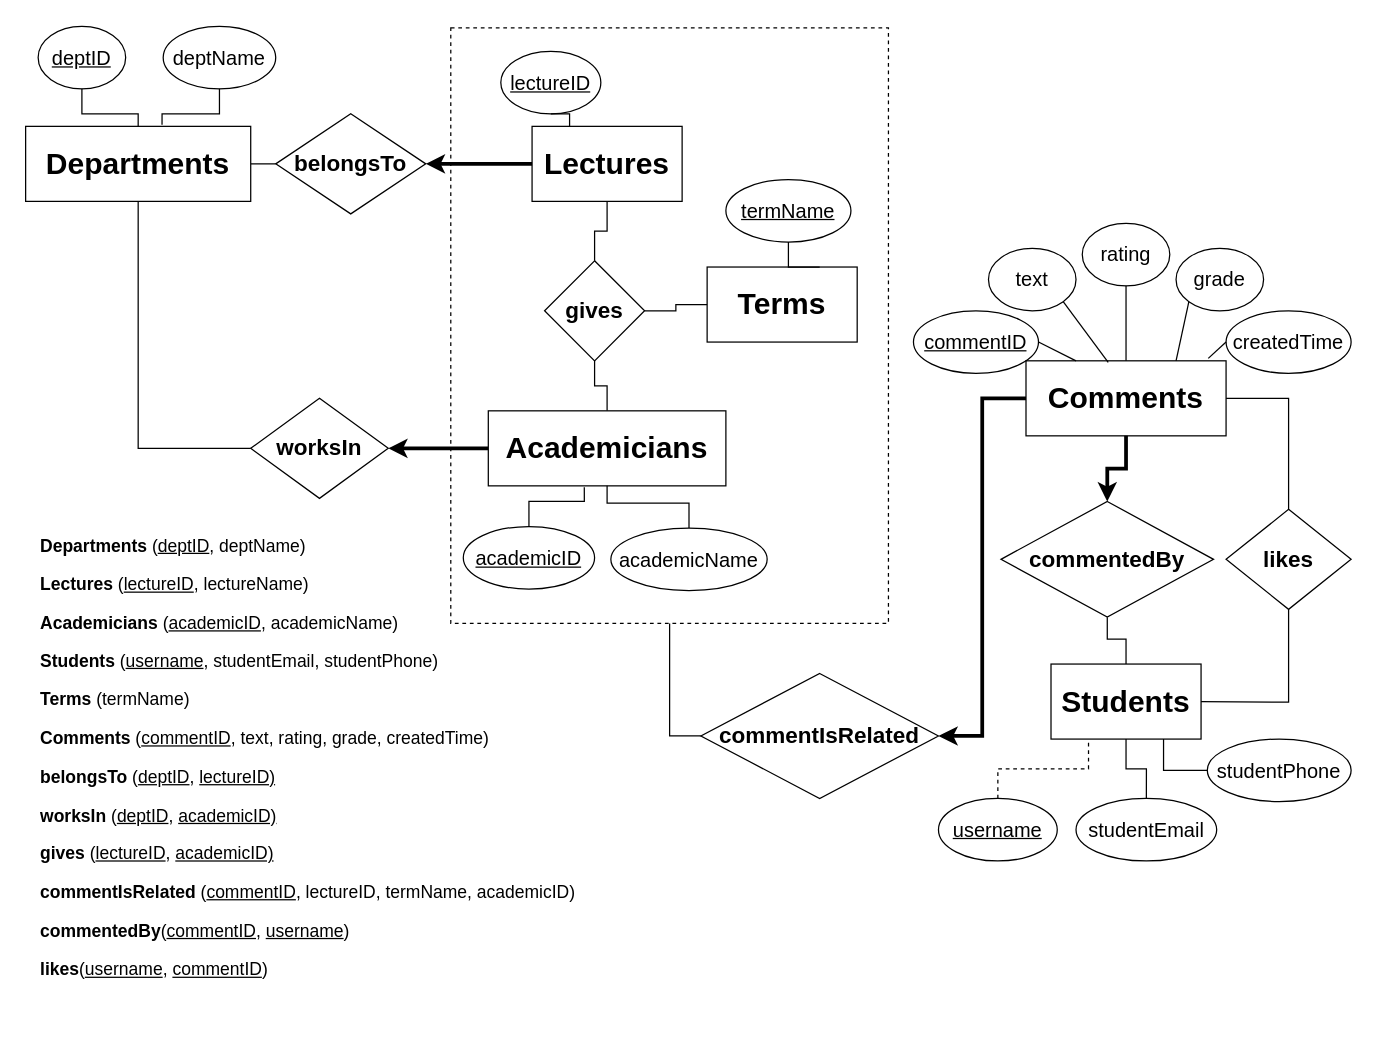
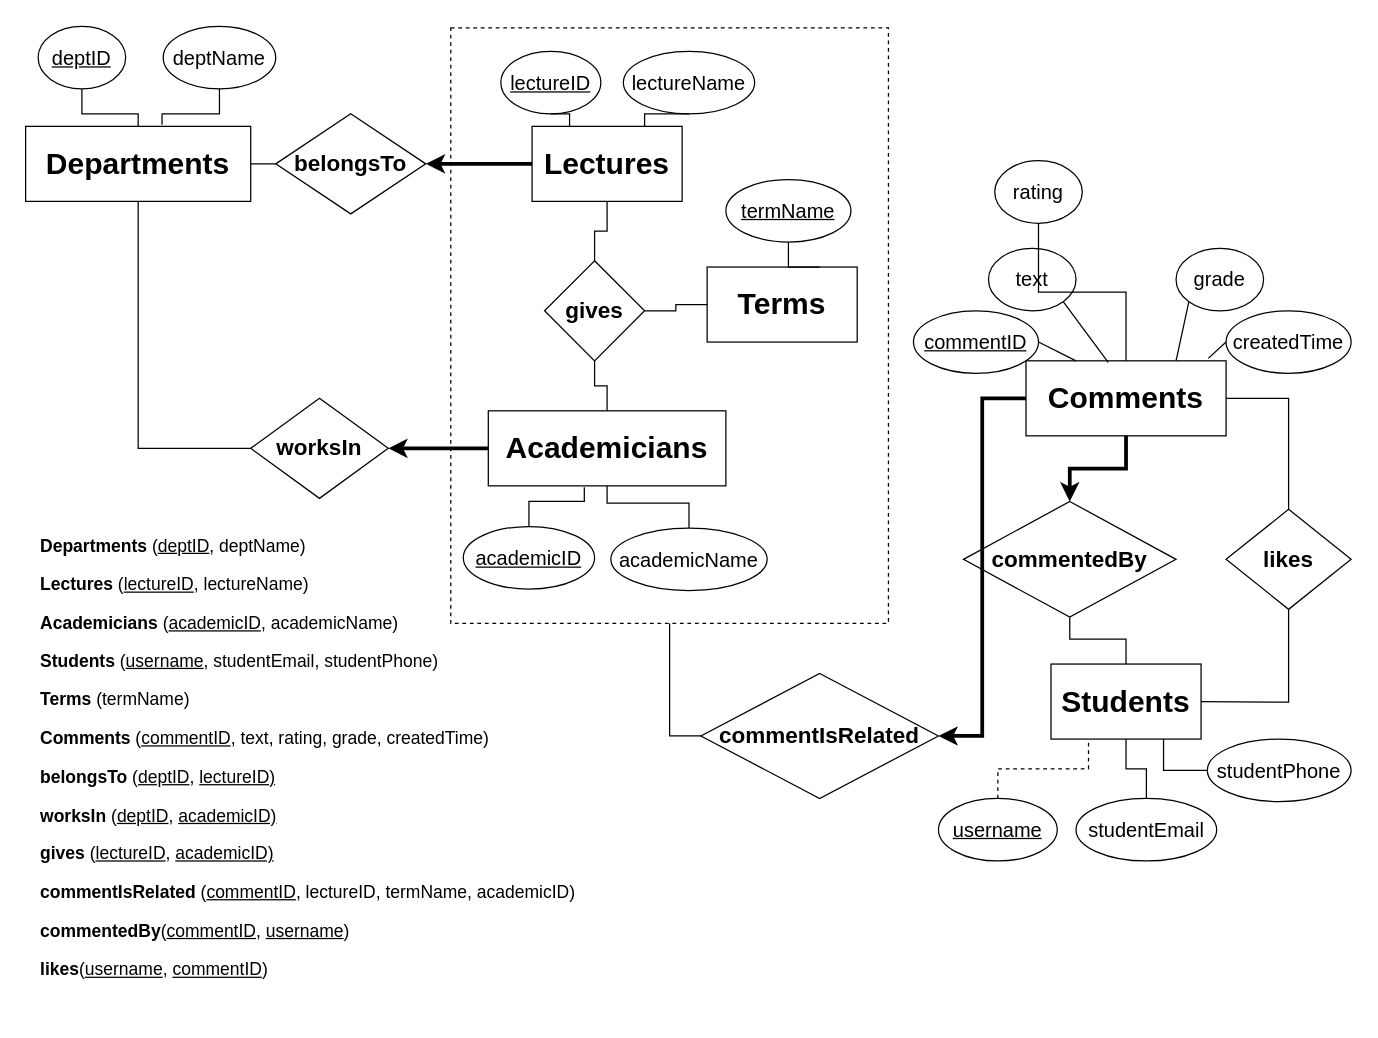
  <mxCell id="0" />
  <mxCell id="1" parent="0" />
  <mxCell id="2" value="" style="edgeStyle=orthogonalEdgeStyle;rounded=0;orthogonalLoop=1;jettySize=auto;html=1;endArrow=classic;endFill=1;startArrow=none;startFill=0;strokeWidth=3;" parent="1" source="4" target="14" edge="1"><mxGeometry relative="1" as="geometry" /></mxCell>
  <mxCell id="3" value="" style="edgeStyle=orthogonalEdgeStyle;rounded=0;orthogonalLoop=1;jettySize=auto;html=1;strokeWidth=1;startArrow=none;startFill=0;endArrow=none;endFill=0;" parent="1" source="4" target="16" edge="1"><mxGeometry relative="1" as="geometry" /></mxCell>
  <mxCell id="4" value="&lt;b&gt;&lt;font style=&quot;font-size: 24px;&quot;&gt;Academicians&lt;/font&gt;&lt;/b&gt;" style="rounded=0;whiteSpace=wrap;html=1;" parent="1" vertex="1"><mxGeometry x="390" y="328" width="190" height="60" as="geometry" /></mxCell>
  <mxCell id="5" value="&lt;b&gt;&lt;font style=&quot;font-size: 24px;&quot;&gt;Lectures&lt;/font&gt;&lt;/b&gt;" style="rounded=0;whiteSpace=wrap;html=1;" parent="1" vertex="1"><mxGeometry x="425" y="100.5" width="120" height="60" as="geometry" /></mxCell>
  <mxCell id="6" style="edgeStyle=orthogonalEdgeStyle;rounded=0;orthogonalLoop=1;jettySize=auto;html=1;entryX=0.5;entryY=1;entryDx=0;entryDy=0;strokeWidth=1;startArrow=none;startFill=0;endArrow=none;endFill=0;" parent="1" source="7" target="52" edge="1"><mxGeometry relative="1" as="geometry" /></mxCell>
  <mxCell id="7" value="&lt;font style=&quot;font-size: 24px;&quot;&gt;Students&lt;/font&gt;" style="rounded=0;whiteSpace=wrap;html=1;fontStyle=1" parent="1" vertex="1"><mxGeometry x="840" y="530.5" width="120" height="60" as="geometry" /></mxCell>
  <mxCell id="8" value="" style="edgeStyle=orthogonalEdgeStyle;rounded=0;orthogonalLoop=1;jettySize=auto;html=1;endArrow=none;endFill=0;entryX=0;entryY=0.5;entryDx=0;entryDy=0;" parent="1" source="9" target="11" edge="1"><mxGeometry relative="1" as="geometry"><mxPoint x="210.043" y="130.462" as="targetPoint" /></mxGeometry></mxCell>
  <mxCell id="9" value="&lt;b style=&quot;font-size: 24px;&quot;&gt;&lt;font style=&quot;font-size: 24px;&quot;&gt;Departments&lt;/font&gt;&lt;/b&gt;" style="rounded=0;whiteSpace=wrap;html=1;fontSize=24;" parent="1" vertex="1"><mxGeometry x="20" y="100.5" width="180" height="60" as="geometry" /></mxCell>
  <mxCell id="10" style="edgeStyle=orthogonalEdgeStyle;rounded=0;orthogonalLoop=1;jettySize=auto;html=1;entryX=0;entryY=0.5;entryDx=0;entryDy=0;endArrow=none;endFill=0;strokeWidth=3;startArrow=classic;startFill=1;" parent="1" source="11" target="5" edge="1"><mxGeometry relative="1" as="geometry" /></mxCell>
  <mxCell id="11" value="&lt;font style=&quot;font-size: 18px;&quot;&gt;belongsTo&lt;/font&gt;" style="rhombus;whiteSpace=wrap;html=1;rounded=0;fontStyle=1;fontSize=18;" parent="1" vertex="1"><mxGeometry x="220" y="90.5" width="120" height="80" as="geometry" /></mxCell>
  <mxCell id="12" value="" style="rounded=0;whiteSpace=wrap;html=1;dashed=1;fillColor=none;" parent="1" vertex="1"><mxGeometry x="360" y="21.75" width="350" height="476.25" as="geometry" /></mxCell>
  <mxCell id="13" style="edgeStyle=orthogonalEdgeStyle;rounded=0;orthogonalLoop=1;jettySize=auto;html=1;entryX=0.5;entryY=1;entryDx=0;entryDy=0;endArrow=none;endFill=0;exitX=0;exitY=0.5;exitDx=0;exitDy=0;" parent="1" source="14" target="9" edge="1"><mxGeometry relative="1" as="geometry" /></mxCell>
  <mxCell id="14" value="&lt;font style=&quot;font-size: 18px;&quot;&gt;worksIn&lt;/font&gt;" style="rhombus;whiteSpace=wrap;html=1;rounded=0;fontStyle=1;fontSize=18;" parent="1" vertex="1"><mxGeometry x="200" y="318" width="110" height="80" as="geometry" /></mxCell>
  <mxCell id="15" style="edgeStyle=orthogonalEdgeStyle;rounded=0;orthogonalLoop=1;jettySize=auto;html=1;strokeWidth=1;startArrow=none;startFill=0;endArrow=none;endFill=0;entryX=0.5;entryY=1;entryDx=0;entryDy=0;" parent="1" source="16" target="5" edge="1"><mxGeometry relative="1" as="geometry"><mxPoint x="485" y="168" as="targetPoint" /></mxGeometry></mxCell>
  <mxCell id="16" value="&lt;font style=&quot;font-size: 18px;&quot;&gt;gives&lt;/font&gt;" style="rhombus;whiteSpace=wrap;html=1;rounded=0;fontStyle=1;fontSize=18;" parent="1" vertex="1"><mxGeometry x="435" y="208" width="80" height="80" as="geometry" /></mxCell>
  <mxCell id="17" style="edgeStyle=orthogonalEdgeStyle;rounded=0;orthogonalLoop=1;jettySize=auto;html=1;entryX=0.25;entryY=1;entryDx=0;entryDy=0;strokeWidth=1;fontSize=14;startArrow=none;startFill=0;endArrow=none;endFill=0;dashed=1;" parent="1" source="18" target="7" edge="1"><mxGeometry relative="1" as="geometry" /></mxCell>
  <mxCell id="18" value="&lt;u style=&quot;font-size: 16px;&quot;&gt;username&lt;/u&gt;" style="ellipse;whiteSpace=wrap;html=1;fillColor=none;fontSize=16;" parent="1" vertex="1"><mxGeometry x="750" y="638" width="95" height="50" as="geometry" /></mxCell>
  <mxCell id="19" value="" style="edgeStyle=orthogonalEdgeStyle;rounded=0;orthogonalLoop=1;jettySize=auto;html=1;strokeWidth=1;fontSize=14;startArrow=none;startFill=0;endArrow=none;endFill=0;" parent="1" source="20" target="7" edge="1"><mxGeometry relative="1" as="geometry" /></mxCell>
  <mxCell id="20" value="studentEmail" style="ellipse;whiteSpace=wrap;html=1;fillColor=none;fontSize=16;" parent="1" vertex="1"><mxGeometry x="860" y="638" width="112.5" height="50" as="geometry" /></mxCell>
  <mxCell id="21" style="edgeStyle=orthogonalEdgeStyle;rounded=0;orthogonalLoop=1;jettySize=auto;html=1;entryX=0.75;entryY=1;entryDx=0;entryDy=0;strokeWidth=1;startArrow=none;startFill=0;endArrow=none;endFill=0;" parent="1" source="22" target="7" edge="1"><mxGeometry relative="1" as="geometry" /></mxCell>
  <mxCell id="22" value="studentPhone" style="ellipse;whiteSpace=wrap;html=1;fillColor=none;fontSize=16;" parent="1" vertex="1"><mxGeometry x="965" y="590.5" width="115" height="50" as="geometry" /></mxCell>
  <mxCell id="23" style="edgeStyle=orthogonalEdgeStyle;rounded=0;orthogonalLoop=1;jettySize=auto;html=1;exitX=0.5;exitY=1;exitDx=0;exitDy=0;strokeWidth=1;startArrow=none;startFill=0;endArrow=none;endFill=0;" parent="1" source="24" target="9" edge="1"><mxGeometry relative="1" as="geometry" /></mxCell>
  <mxCell id="24" value="&lt;u style=&quot;font-size: 16px;&quot;&gt;deptID&lt;/u&gt;" style="ellipse;whiteSpace=wrap;html=1;fillColor=none;fontSize=16;" parent="1" vertex="1"><mxGeometry x="30" y="20.5" width="70" height="50" as="geometry" /></mxCell>
  <mxCell id="25" style="edgeStyle=orthogonalEdgeStyle;rounded=0;orthogonalLoop=1;jettySize=auto;html=1;exitX=0.5;exitY=1;exitDx=0;exitDy=0;entryX=0.606;entryY=-0.022;entryDx=0;entryDy=0;entryPerimeter=0;strokeWidth=1;startArrow=none;startFill=0;endArrow=none;endFill=0;" parent="1" source="26" target="9" edge="1"><mxGeometry relative="1" as="geometry" /></mxCell>
  <mxCell id="26" value="deptName" style="ellipse;whiteSpace=wrap;html=1;fillColor=none;fontSize=16;" parent="1" vertex="1"><mxGeometry x="130" y="20.5" width="90" height="50" as="geometry" /></mxCell>
  <mxCell id="27" style="edgeStyle=orthogonalEdgeStyle;rounded=0;orthogonalLoop=1;jettySize=auto;html=1;exitX=0.5;exitY=1;exitDx=0;exitDy=0;entryX=0.25;entryY=0;entryDx=0;entryDy=0;strokeWidth=1;startArrow=none;startFill=0;endArrow=none;endFill=0;" parent="1" source="28" target="5" edge="1"><mxGeometry relative="1" as="geometry" /></mxCell>
  <mxCell id="28" value="&lt;u style=&quot;font-size: 16px;&quot;&gt;lectureID&lt;/u&gt;" style="ellipse;whiteSpace=wrap;html=1;fillColor=none;fontSize=16;" parent="1" vertex="1"><mxGeometry x="400" y="40.5" width="80" height="50" as="geometry" /></mxCell>
+ <mxCell id="29" style="edgeStyle=orthogonalEdgeStyle;rounded=0;orthogonalLoop=1;jettySize=auto;html=1;exitX=0.5;exitY=1;exitDx=0;exitDy=0;entryX=0.75;entryY=0;entryDx=0;entryDy=0;strokeWidth=1;startArrow=none;startFill=0;endArrow=none;endFill=0;" parent="1" source="30" target="5" edge="1"><mxGeometry relative="1" as="geometry" /></mxCell>
+ <mxCell id="30" value="lectureName" style="ellipse;whiteSpace=wrap;html=1;fillColor=none;fontSize=16;" parent="1" vertex="1"><mxGeometry x="498" y="40.5" width="105" height="50" as="geometry" /></mxCell>
  <mxCell id="31" style="edgeStyle=orthogonalEdgeStyle;rounded=0;orthogonalLoop=1;jettySize=auto;html=1;entryX=0.404;entryY=1.018;entryDx=0;entryDy=0;entryPerimeter=0;strokeWidth=1;startArrow=none;startFill=0;endArrow=none;endFill=0;" parent="1" source="32" target="4" edge="1"><mxGeometry relative="1" as="geometry" /></mxCell>
  <mxCell id="32" value="&lt;u style=&quot;font-size: 16px;&quot;&gt;academicID&lt;/u&gt;" style="ellipse;whiteSpace=wrap;html=1;fillColor=none;fontSize=16;" parent="1" vertex="1"><mxGeometry x="370" y="420.5" width="105" height="50" as="geometry" /></mxCell>
  <mxCell id="33" value="" style="edgeStyle=orthogonalEdgeStyle;rounded=0;orthogonalLoop=1;jettySize=auto;html=1;strokeWidth=1;startArrow=none;startFill=0;endArrow=none;endFill=0;" parent="1" source="34" target="4" edge="1"><mxGeometry relative="1" as="geometry" /></mxCell>
  <mxCell id="34" value="academicName" style="ellipse;whiteSpace=wrap;html=1;fillColor=none;fontSize=16;" parent="1" vertex="1"><mxGeometry x="488" y="421.75" width="125" height="50" as="geometry" /></mxCell>
  <mxCell id="35" value="&lt;u style=&quot;font-size: 16px;&quot;&gt;commentID&lt;/u&gt;" style="ellipse;whiteSpace=wrap;html=1;fillColor=none;fontSize=16;" parent="1" vertex="1"><mxGeometry x="730" y="248" width="100" height="50" as="geometry" /></mxCell>
  <mxCell id="36" value="createdTime" style="ellipse;whiteSpace=wrap;html=1;fillColor=none;fontSize=16;" parent="1" vertex="1"><mxGeometry x="980" y="248" width="100" height="50" as="geometry" /></mxCell>
  <mxCell id="37" value="grade" style="ellipse;whiteSpace=wrap;html=1;fillColor=none;fontSize=16;" parent="1" vertex="1"><mxGeometry x="940" y="198" width="70" height="50" as="geometry" /></mxCell>
  <mxCell id="38" value="text" style="ellipse;whiteSpace=wrap;html=1;fillColor=none;fontSize=16;" parent="1" vertex="1"><mxGeometry x="790" y="198" width="70" height="50" as="geometry" /></mxCell>
  <mxCell id="39" value="" style="endArrow=none;html=1;rounded=0;strokeWidth=1;exitX=1;exitY=1;exitDx=0;exitDy=0;entryX=0.411;entryY=0.022;entryDx=0;entryDy=0;entryPerimeter=0;" parent="1" source="38" target="50" edge="1"><mxGeometry width="50" height="50" relative="1" as="geometry"><mxPoint x="670" y="618" as="sourcePoint" /><mxPoint x="837.241" y="515.241" as="targetPoint" /></mxGeometry></mxCell>
  <mxCell id="40" value="" style="endArrow=none;html=1;rounded=0;strokeWidth=1;exitX=0;exitY=1;exitDx=0;exitDy=0;entryX=0.75;entryY=0;entryDx=0;entryDy=0;" parent="1" source="37" target="50" edge="1"><mxGeometry width="50" height="50" relative="1" as="geometry"><mxPoint x="670" y="618" as="sourcePoint" /><mxPoint x="842.759" y="515.241" as="targetPoint" /></mxGeometry></mxCell>
  <mxCell id="41" value="" style="endArrow=none;html=1;rounded=0;strokeWidth=1;entryX=0.911;entryY=-0.033;entryDx=0;entryDy=0;exitX=0;exitY=0.5;exitDx=0;exitDy=0;entryPerimeter=0;" parent="1" source="36" target="50" edge="1"><mxGeometry width="50" height="50" relative="1" as="geometry"><mxPoint x="670" y="618" as="sourcePoint" /><mxPoint x="860" y="498" as="targetPoint" /></mxGeometry></mxCell>
  <mxCell id="42" value="" style="endArrow=none;html=1;rounded=0;strokeWidth=1;entryX=0.25;entryY=0;entryDx=0;entryDy=0;exitX=1;exitY=0.5;exitDx=0;exitDy=0;" parent="1" source="35" target="50" edge="1"><mxGeometry width="50" height="50" relative="1" as="geometry"><mxPoint x="670" y="618" as="sourcePoint" /><mxPoint x="820" y="498" as="targetPoint" /></mxGeometry></mxCell>
  <mxCell id="43" style="edgeStyle=orthogonalEdgeStyle;rounded=0;orthogonalLoop=1;jettySize=auto;html=1;strokeWidth=1;startArrow=none;startFill=0;endArrow=none;endFill=0;entryX=0.5;entryY=0;entryDx=0;entryDy=0;" parent="1" source="44" target="50" edge="1"><mxGeometry relative="1" as="geometry"><mxPoint x="840" y="518" as="targetPoint" /></mxGeometry></mxCell>
- <mxCell id="44" value="rating" style="ellipse;whiteSpace=wrap;html=1;fillColor=none;fontSize=16;" parent="1" vertex="1"><mxGeometry x="865" y="178" width="70" height="50" as="geometry" /></mxCell>
+ <mxCell id="44" value="rating" style="ellipse;whiteSpace=wrap;html=1;fillColor=none;fontSize=16;" parent="1" vertex="1"><mxGeometry x="795" y="128" width="70" height="50" as="geometry" /></mxCell>
  <mxCell id="45" style="edgeStyle=orthogonalEdgeStyle;rounded=0;orthogonalLoop=1;jettySize=auto;html=1;entryX=1;entryY=0.5;entryDx=0;entryDy=0;strokeWidth=1;fontSize=14;startArrow=none;startFill=0;endArrow=none;endFill=0;" parent="1" source="46" target="16" edge="1"><mxGeometry relative="1" as="geometry" /></mxCell>
  <mxCell id="46" value="&lt;b&gt;&lt;font style=&quot;font-size: 24px;&quot;&gt;Terms&lt;/font&gt;&lt;/b&gt;" style="rounded=0;whiteSpace=wrap;html=1;strokeWidth=1;fontSize=14;fillColor=none;" parent="1" vertex="1"><mxGeometry x="565" y="213" width="120" height="60" as="geometry" /></mxCell>
  <mxCell id="47" style="edgeStyle=orthogonalEdgeStyle;rounded=0;orthogonalLoop=1;jettySize=auto;html=1;strokeWidth=1;fontSize=14;startArrow=none;startFill=0;endArrow=none;endFill=0;entryX=0.75;entryY=0;entryDx=0;entryDy=0;" parent="1" source="48" target="46" edge="1"><mxGeometry relative="1" as="geometry" /></mxCell>
  <mxCell id="48" value="&lt;u style=&quot;font-size: 16px;&quot;&gt;termName&lt;/u&gt;" style="ellipse;whiteSpace=wrap;html=1;fillColor=none;fontSize=16;" parent="1" vertex="1"><mxGeometry x="580" y="143" width="100" height="50" as="geometry" /></mxCell>
  <mxCell id="49" style="edgeStyle=orthogonalEdgeStyle;rounded=0;orthogonalLoop=1;jettySize=auto;html=1;entryX=1;entryY=0.5;entryDx=0;entryDy=0;strokeWidth=3;fontSize=14;startArrow=none;startFill=0;endArrow=classic;endFill=1;" parent="1" source="50" target="54" edge="1"><mxGeometry relative="1" as="geometry" /></mxCell>
  <mxCell id="50" value="&lt;font style=&quot;font-size: 24px;&quot;&gt;Comments&lt;/font&gt;" style="rounded=0;whiteSpace=wrap;html=1;strokeWidth=1;fontSize=14;fillColor=none;fontStyle=1" parent="1" vertex="1"><mxGeometry x="820" y="288" width="160" height="60" as="geometry" /></mxCell>
  <mxCell id="51" style="edgeStyle=orthogonalEdgeStyle;rounded=0;orthogonalLoop=1;jettySize=auto;html=1;exitX=0.5;exitY=0;exitDx=0;exitDy=0;entryX=0.5;entryY=1;entryDx=0;entryDy=0;strokeWidth=3;fontSize=14;startArrow=classic;startFill=1;endArrow=none;endFill=0;" parent="1" source="52" target="50" edge="1"><mxGeometry relative="1" as="geometry" /></mxCell>
- <mxCell id="52" value="commentedBy" style="rhombus;whiteSpace=wrap;html=1;strokeWidth=1;fontSize=18;fillColor=none;fontStyle=1" parent="1" vertex="1"><mxGeometry x="800" y="400.5" width="170" height="92.5" as="geometry" /></mxCell>
+ <mxCell id="52" value="commentedBy" style="rhombus;whiteSpace=wrap;html=1;strokeWidth=1;fontSize=18;fillColor=none;fontStyle=1" parent="1" vertex="1"><mxGeometry x="770" y="400.5" width="170" height="92.5" as="geometry" /></mxCell>
  <mxCell id="53" style="edgeStyle=orthogonalEdgeStyle;rounded=0;orthogonalLoop=1;jettySize=auto;html=1;strokeWidth=1;fontSize=14;startArrow=none;startFill=0;endArrow=none;endFill=0;entryX=0.5;entryY=1;entryDx=0;entryDy=0;exitX=0;exitY=0.5;exitDx=0;exitDy=0;" parent="1" source="54" target="12" edge="1"><mxGeometry relative="1" as="geometry"><mxPoint x="530" y="568" as="targetPoint" /></mxGeometry></mxCell>
  <mxCell id="54" value="&lt;font style=&quot;font-size: 18px;&quot;&gt;commentIsRelated&lt;/font&gt;" style="rhombus;whiteSpace=wrap;html=1;fontStyle=1;fontSize=18;" parent="1" vertex="1"><mxGeometry x="560" y="538" width="190" height="100" as="geometry" /></mxCell>
  <mxCell id="55" value="&lt;font style=&quot;font-size: 18px;&quot;&gt;likes&lt;/font&gt;" style="rhombus;whiteSpace=wrap;html=1;fontStyle=1;fontSize=18;" parent="1" vertex="1"><mxGeometry x="980" y="406.75" width="100" height="80" as="geometry" /></mxCell>
  <mxCell id="56" value="" style="endArrow=none;html=1;rounded=0;strokeWidth=1;entryX=0.5;entryY=0;entryDx=0;entryDy=0;exitX=1;exitY=0.5;exitDx=0;exitDy=0;" parent="1" source="50" target="55" edge="1"><mxGeometry width="50" height="50" relative="1" as="geometry"><mxPoint x="680" y="608" as="sourcePoint" /><mxPoint x="730" y="558" as="targetPoint" /><Array as="points"><mxPoint x="1030" y="318" /></Array></mxGeometry></mxCell>
  <mxCell id="57" value="" style="endArrow=none;html=1;rounded=0;strokeWidth=1;entryX=0.5;entryY=1;entryDx=0;entryDy=0;exitX=1;exitY=0.5;exitDx=0;exitDy=0;" parent="1" source="7" target="55" edge="1"><mxGeometry width="50" height="50" relative="1" as="geometry"><mxPoint x="790" y="538" as="sourcePoint" /><mxPoint x="840" y="488" as="targetPoint" /><Array as="points"><mxPoint x="1030" y="561" /></Array></mxGeometry></mxCell>
  <mxCell id="58" value="&lt;p style=&quot;font-size: 14px;&quot;&gt;&lt;font style=&quot;font-size: 14px;&quot;&gt;&lt;strong style=&quot;&quot;&gt;Departments &lt;/strong&gt;(&lt;u style=&quot;&quot;&gt;deptID&lt;/u&gt;, deptName)&lt;/font&gt;&lt;/p&gt;&lt;p style=&quot;font-size: 14px;&quot;&gt;&lt;font style=&quot;font-size: 14px;&quot;&gt;&lt;strong&gt;Lectures&amp;nbsp;&lt;/strong&gt;(&lt;u&gt;lectureID&lt;/u&gt;, lectureName)&lt;/font&gt;&lt;/p&gt;&lt;p style=&quot;font-size: 14px;&quot;&gt;&lt;font style=&quot;font-size: 14px;&quot;&gt;&lt;strong&gt;Academicians&amp;nbsp;&lt;/strong&gt;(&lt;u&gt;academicID&lt;/u&gt;, academicName)&lt;/font&gt;&lt;/p&gt;&lt;p style=&quot;font-size: 14px;&quot;&gt;&lt;font style=&quot;font-size: 14px;&quot;&gt;&lt;strong&gt;Students&amp;nbsp;&lt;/strong&gt;(&lt;u&gt;username&lt;/u&gt;, studentEmail, studentPhone)&lt;/font&gt;&lt;/p&gt;&lt;p style=&quot;font-size: 14px;&quot;&gt;&lt;b&gt;Terms &lt;/b&gt;(termName)&lt;/p&gt;&lt;p style=&quot;font-size: 14px;&quot;&gt;&lt;b style=&quot;border-color: var(--border-color);&quot;&gt;Comments&amp;nbsp;&lt;/b&gt;(&lt;u style=&quot;border-color: var(--border-color);&quot;&gt;commentID&lt;/u&gt;,&amp;nbsp;text, rating, grade, createdTime)&lt;br&gt;&lt;/p&gt;&lt;p style=&quot;font-size: 14px;&quot;&gt;&lt;font style=&quot;font-size: 14px;&quot;&gt;&lt;b style=&quot;background-color: initial;&quot;&gt;belongsTo &lt;/b&gt;&lt;span style=&quot;background-color: initial;&quot;&gt;(&lt;/span&gt;&lt;u style=&quot;background-color: initial;&quot;&gt;deptID&lt;/u&gt;&lt;span style=&quot;background-color: initial;&quot;&gt;, &lt;/span&gt;&lt;u style=&quot;background-color: initial;&quot;&gt;lectureID)&lt;/u&gt;&lt;br&gt;&lt;/font&gt;&lt;/p&gt;&lt;p style=&quot;font-size: 14px;&quot;&gt;&lt;span style=&quot;background-color: initial;&quot;&gt;&lt;font style=&quot;font-size: 14px;&quot;&gt;&lt;b style=&quot;&quot;&gt;worksIn&lt;/b&gt;&amp;nbsp;(&lt;u&gt;deptID&lt;/u&gt;, &lt;u&gt;academicID)&lt;/u&gt;&lt;/font&gt;&lt;/span&gt;&lt;/p&gt;&lt;p style=&quot;font-size: 14px;&quot;&gt;&lt;font style=&quot;font-size: 14px;&quot;&gt;&lt;b&gt;gives&lt;/b&gt;&amp;nbsp;(&lt;u&gt;lectureID&lt;/u&gt;, &lt;u&gt;academicID)&lt;/u&gt;&lt;/font&gt;&lt;/p&gt;&lt;p style=&quot;font-size: 14px;&quot;&gt;&lt;font style=&quot;font-size: 14px;&quot;&gt;&lt;b style=&quot;&quot;&gt;commentIsRelated&lt;/b&gt;&amp;nbsp;(&lt;u&gt;commentID&lt;/u&gt;, lectureID, termName, academicID)&lt;/font&gt;&lt;/p&gt;&lt;p style=&quot;font-size: 14px;&quot;&gt;&lt;font style=&quot;font-size: 14px;&quot;&gt;&lt;b&gt;commentedBy&lt;/b&gt;(&lt;u&gt;commentID&lt;/u&gt;, &lt;u&gt;username&lt;/u&gt;)&lt;/font&gt;&lt;/p&gt;&lt;p style=&quot;font-size: 14px;&quot;&gt;&lt;font style=&quot;font-size: 14px;&quot;&gt;&lt;b&gt;likes&lt;/b&gt;(&lt;u&gt;username&lt;/u&gt;, &lt;u&gt;commentID&lt;/u&gt;)&lt;/font&gt;&lt;/p&gt;&lt;p style=&quot;font-size: 14px;&quot;&gt;&lt;br&gt;&lt;/p&gt;" style="text;whiteSpace=wrap;html=1;strokeWidth=1;" vertex="1" parent="1"><mxGeometry x="30" y="406.75" width="530" height="387.5" as="geometry" /></mxCell>
